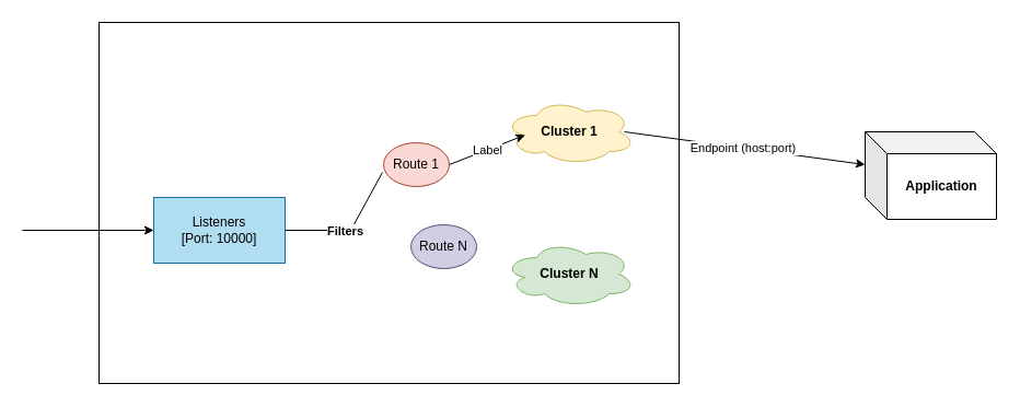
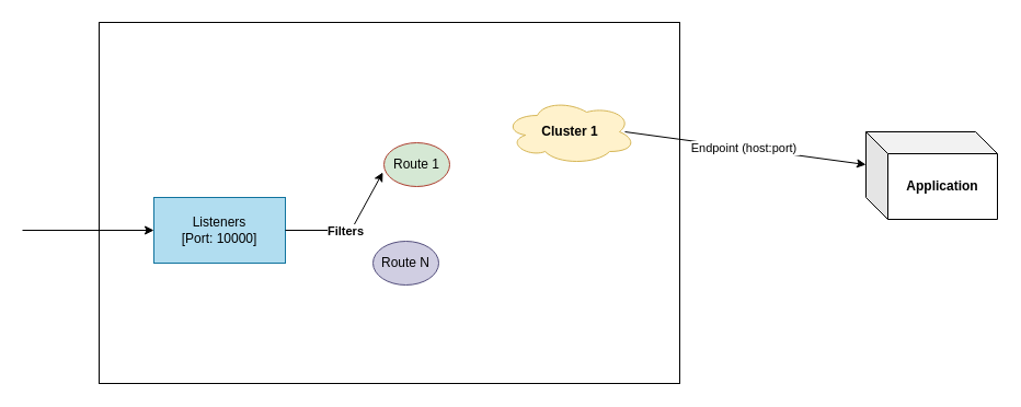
  <mxCell id="0" />
  <mxCell id="1" parent="0" />
  <mxCell id="2" value="" style="rounded=0;whiteSpace=wrap;html=1;" vertex="1" parent="1"><mxGeometry x="90" y="20" width="530" height="330" as="geometry" /></mxCell>
  <mxCell id="3" value="" style="endArrow=classic;html=1;rounded=0;entryX=0;entryY=0.5;entryDx=0;entryDy=0;" edge="1" parent="1" target="4"><mxGeometry width="50" height="50" relative="1" as="geometry"><mxPoint x="20" y="210" as="sourcePoint" /><mxPoint x="120" y="170" as="targetPoint" /></mxGeometry></mxCell>
  <mxCell id="4" value="Listeners&lt;br&gt;[Port: 10000]" style="whiteSpace=wrap;html=1;fillColor=#b1ddf0;strokeColor=#10739e;rounded=0;" vertex="1" parent="1"><mxGeometry x="140" y="180" width="120" height="60" as="geometry" /></mxCell>
- <mxCell id="5" value="" style="endArrow=none;html=1;rounded=0;exitX=1;exitY=0.5;exitDx=0;exitDy=0;entryX=-0.017;entryY=0.675;entryDx=0;entryDy=0;entryPerimeter=0;" edge="1" parent="1" source="4" target="7"><mxGeometry relative="1" as="geometry"><mxPoint x="290" y="200" as="sourcePoint" /><mxPoint x="370" y="210" as="targetPoint" /><Array as="points"><mxPoint x="320" y="210" /></Array></mxGeometry></mxCell>
+ <mxCell id="5" value="" style="endArrow=classic;html=1;rounded=0;exitX=1;exitY=0.5;exitDx=0;exitDy=0;entryX=-0.017;entryY=0.675;entryDx=0;entryDy=0;entryPerimeter=0;" edge="1" parent="1" source="4" target="7"><mxGeometry relative="1" as="geometry"><mxPoint x="290" y="200" as="sourcePoint" /><mxPoint x="370" y="210" as="targetPoint" /><Array as="points"><mxPoint x="320" y="210" /></Array></mxGeometry></mxCell>
  <mxCell id="6" value="&lt;b&gt;Filters&lt;/b&gt;" style="edgeLabel;resizable=0;html=1;align=center;verticalAlign=middle;" connectable="0" vertex="1" parent="5"><mxGeometry relative="1" as="geometry"><mxPoint x="-6" as="offset" /></mxGeometry></mxCell>
- <mxCell id="7" value="Route 1" style="ellipse;whiteSpace=wrap;html=1;fillColor=#fad9d5;strokeColor=#ae4132;" vertex="1" parent="1"><mxGeometry x="350" y="130" width="60" height="40" as="geometry" /></mxCell>
- <mxCell id="8" value="Route N" style="ellipse;whiteSpace=wrap;html=1;fillColor=#d0cee2;strokeColor=#56517e;" vertex="1" parent="1"><mxGeometry x="375" y="205" width="60" height="40" as="geometry" /></mxCell>
+ <mxCell id="7" value="Route 1" style="ellipse;whiteSpace=wrap;html=1;fillColor=#d5e8d4;strokeColor=#ae4132;" vertex="1" parent="1"><mxGeometry x="350" y="130" width="60" height="40" as="geometry" /></mxCell>
+ <mxCell id="8" value="Route N" style="ellipse;whiteSpace=wrap;html=1;fillColor=#d0cee2;strokeColor=#56517e;" vertex="1" parent="1"><mxGeometry x="340" y="220" width="60" height="40" as="geometry" /></mxCell>
  <mxCell id="9" value="&lt;b style=&quot;border-color: var(--border-color);&quot;&gt;Cluster 1&lt;/b&gt;" style="ellipse;shape=cloud;whiteSpace=wrap;html=1;fillColor=#fff2cc;strokeColor=#d6b656;" vertex="1" parent="1"><mxGeometry x="460" y="90" width="120" height="60" as="geometry" /></mxCell>
- <mxCell id="10" value="&lt;b style=&quot;border-color: var(--border-color);&quot;&gt;Cluster N&lt;/b&gt;" style="ellipse;shape=cloud;whiteSpace=wrap;html=1;fillColor=#d5e8d4;strokeColor=#82b366;" vertex="1" parent="1"><mxGeometry x="460" y="220" width="120" height="60" as="geometry" /></mxCell>
- <mxCell id="11" value="" style="endArrow=classic;html=1;rounded=0;exitX=1;exitY=0.5;exitDx=0;exitDy=0;entryX=0.16;entryY=0.55;entryDx=0;entryDy=0;entryPerimeter=0;" edge="1" parent="1" source="7" target="9"><mxGeometry relative="1" as="geometry"><mxPoint x="480" y="150" as="sourcePoint" /><mxPoint x="580" y="150" as="targetPoint" /></mxGeometry></mxCell>
- <mxCell id="12" value="Label" style="edgeLabel;resizable=0;html=1;align=center;verticalAlign=middle;" connectable="0" vertex="1" parent="11"><mxGeometry relative="1" as="geometry" /></mxCell>
  <mxCell id="13" value="&lt;b&gt;Application&lt;/b&gt;" style="shape=cube;whiteSpace=wrap;html=1;boundedLbl=1;backgroundOutline=1;darkOpacity=0.05;darkOpacity2=0.1;" vertex="1" parent="1"><mxGeometry x="790" y="120" width="120" height="80" as="geometry" /></mxCell>
  <mxCell id="14" value="" style="endArrow=classic;html=1;rounded=0;entryX=0;entryY=0;entryDx=0;entryDy=30;entryPerimeter=0;" edge="1" parent="1" target="13"><mxGeometry relative="1" as="geometry"><mxPoint x="570" y="120" as="sourcePoint" /><mxPoint x="670" y="120" as="targetPoint" /></mxGeometry></mxCell>
  <mxCell id="15" value="Endpoint (host:port)&amp;nbsp;" style="edgeLabel;resizable=0;html=1;align=center;verticalAlign=middle;" connectable="0" vertex="1" parent="14"><mxGeometry relative="1" as="geometry" /></mxCell>
